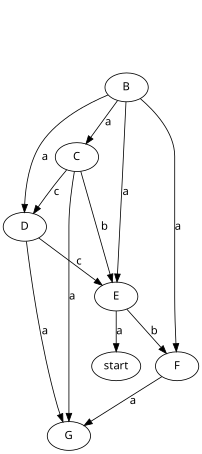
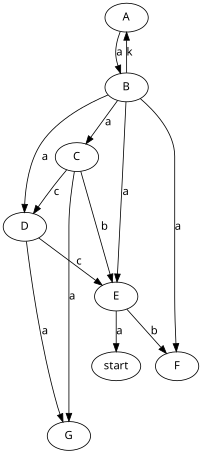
  digraph {
    fontname="Noto Sans"
    node [fontname="Noto Sans"]
    edge [fontname="Noto Sans"]
+   A
    B
    C
    D
    E
    F
    G
    start
+   A -> B [label=a]
+   B -> A [label=k]
    B -> C [label=a]
    B -> D [label=a]
    B -> E [label=a]
    B -> F [label=a]
    C -> D [label=c]
    C -> E [label=b]
    C -> G [label=a]
    D -> E [label=c]
    D -> G [label=a]
    E -> F [label=b]
    E -> start [label=a]
-   F -> G [label=a]
  }
